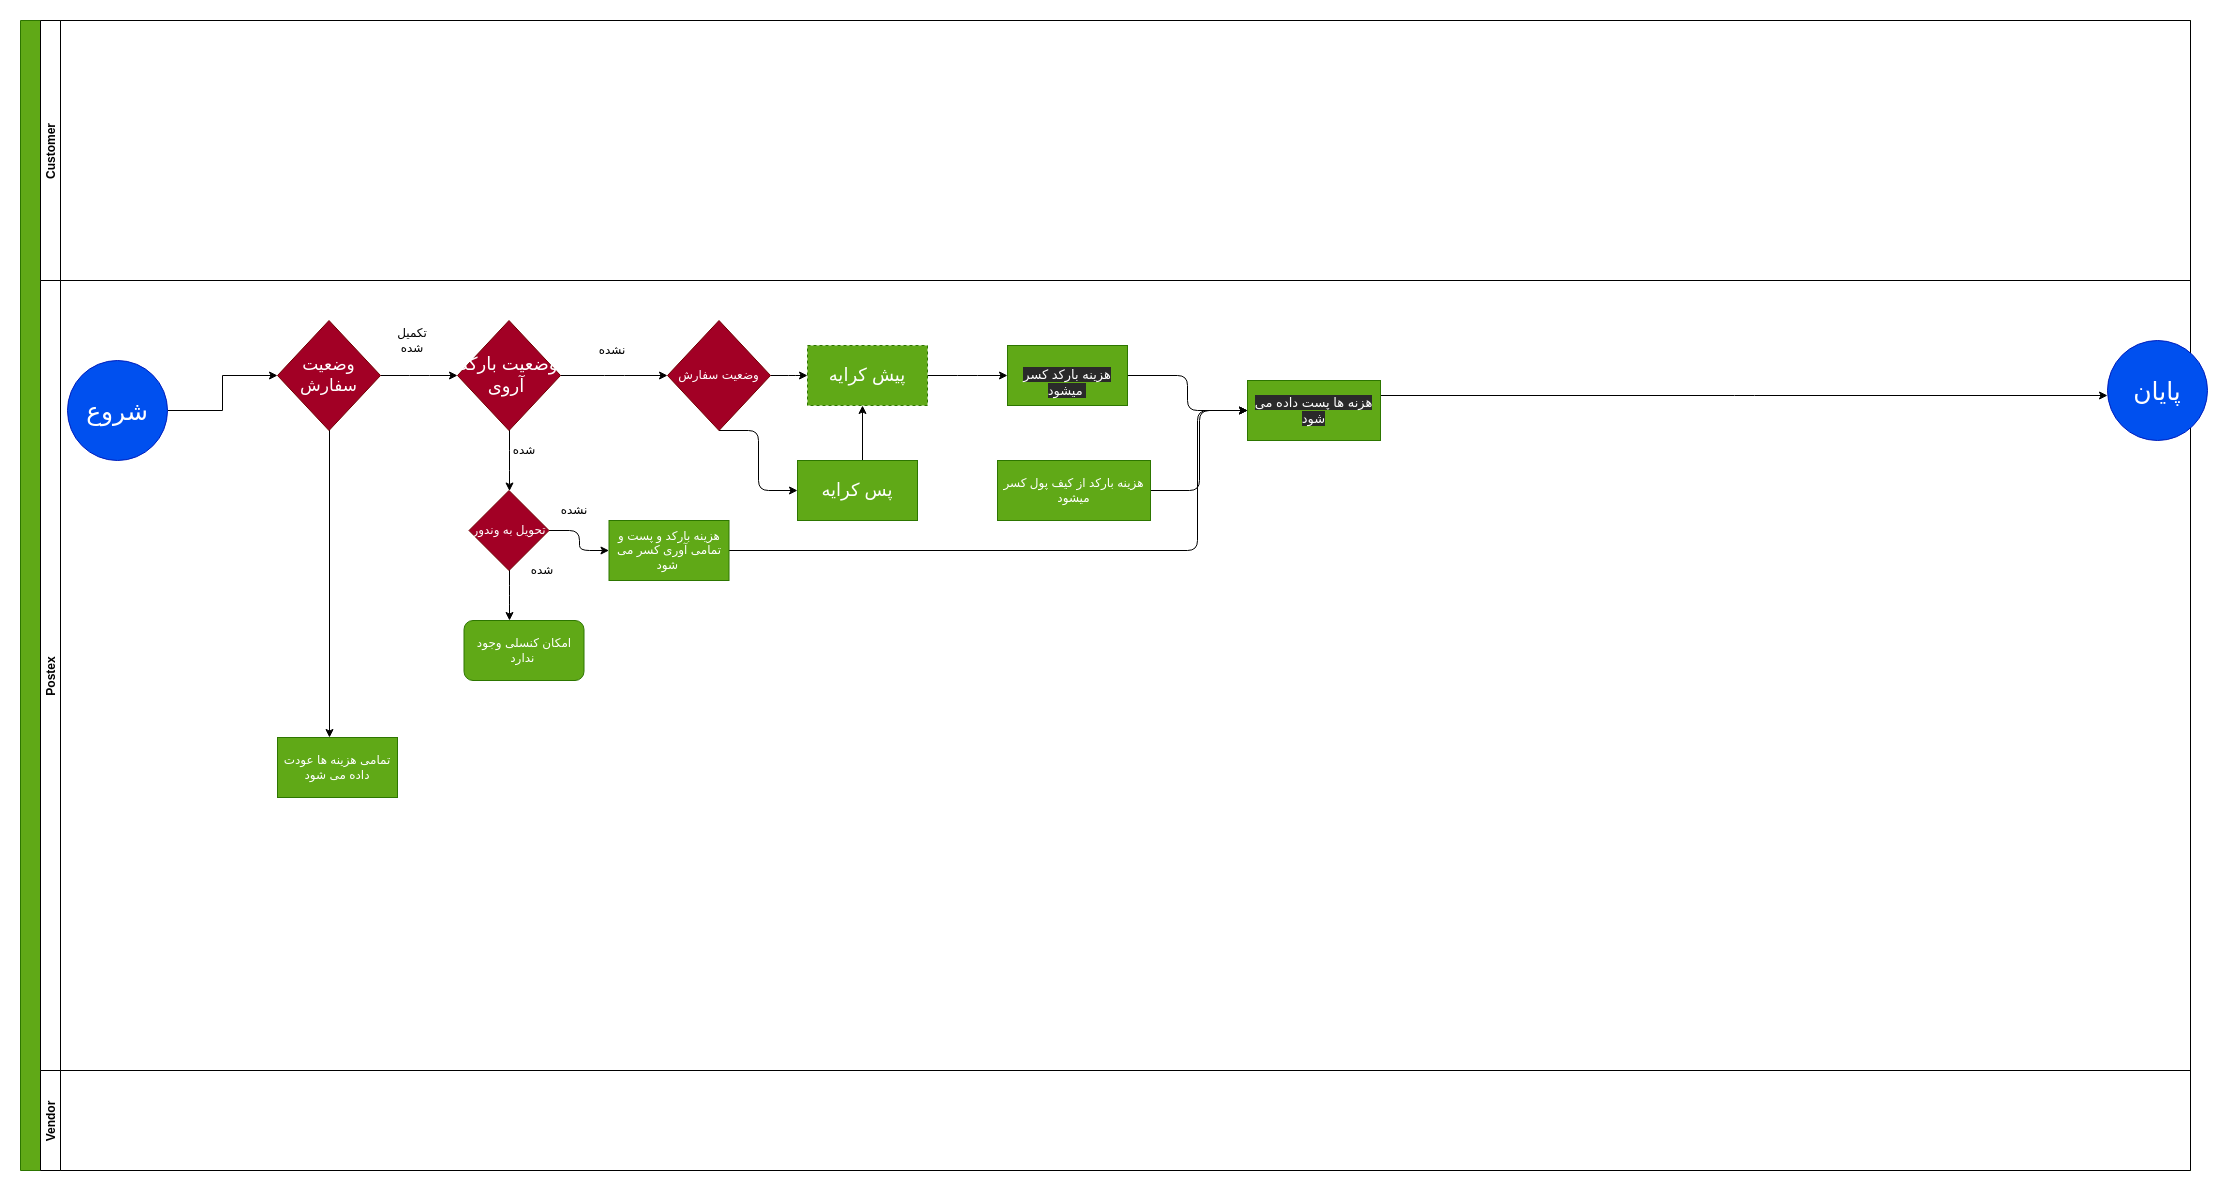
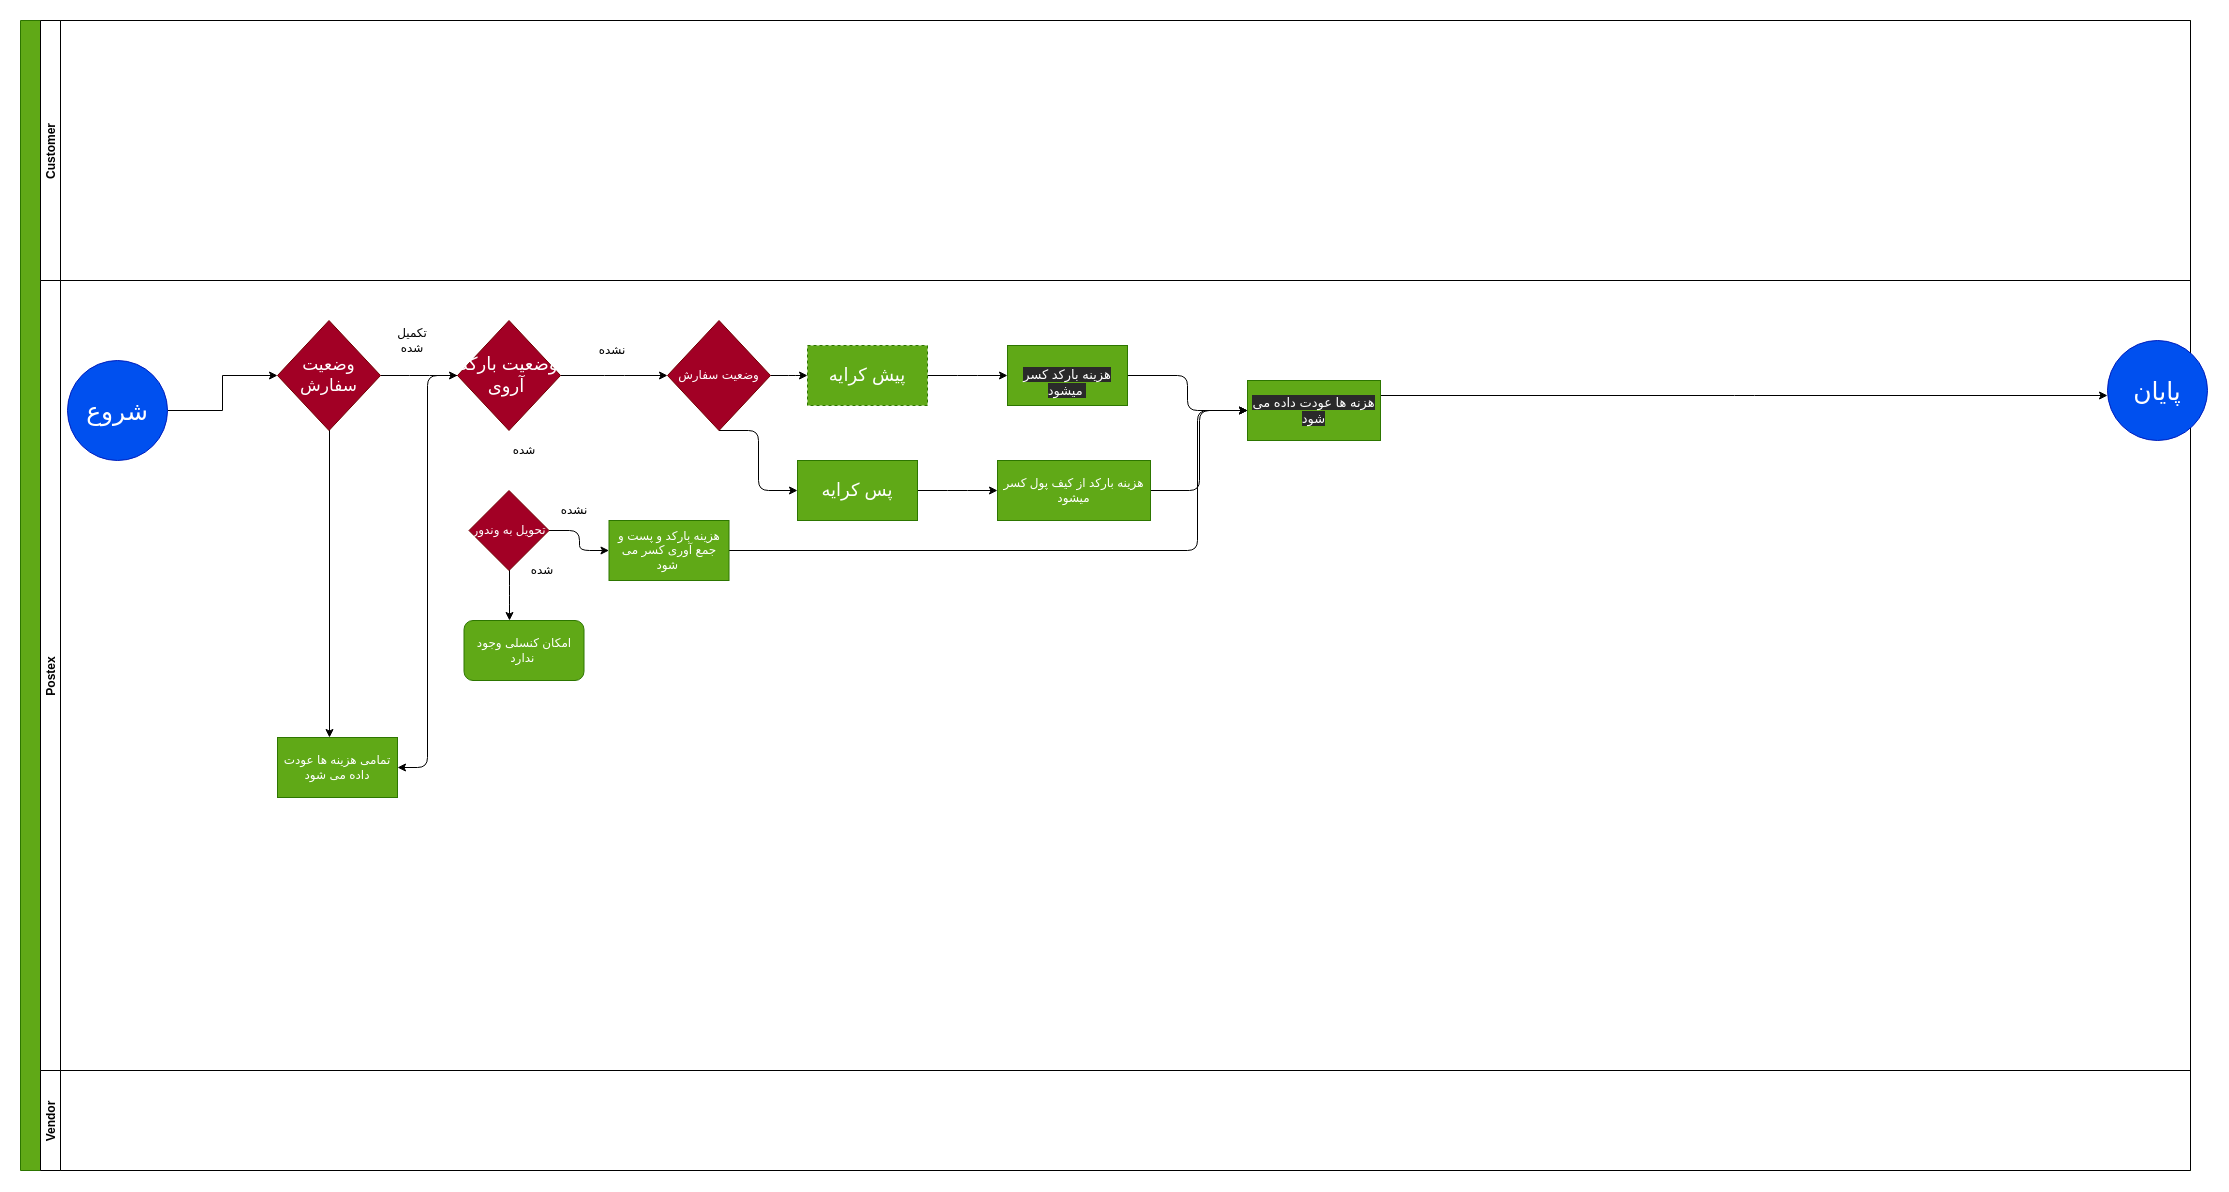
  <mxCell id="0" />
  <mxCell id="1" parent="0" />
  <mxCell id="2" value=" " style="swimlane;childLayout=stackLayout;resizeParent=1;resizeParentMax=0;horizontal=0;startSize=20;horizontalStack=0;fillColor=#60a917;strokeColor=#2D7600;fontColor=#ffffff;fontSize=13;" parent="1" vertex="1"><mxGeometry x="20" y="20" width="2170" height="1150" as="geometry" /></mxCell>
  <mxCell id="3" value="Customer" style="swimlane;startSize=20;horizontal=0;" parent="2" vertex="1"><mxGeometry x="20" width="2150" height="260" as="geometry" /></mxCell>
  <mxCell id="4" value="Postex" style="swimlane;startSize=20;horizontal=0;" parent="2" vertex="1"><mxGeometry x="20" y="260" width="2150" height="790" as="geometry" /></mxCell>
  <mxCell id="5" value="" style="edgeStyle=orthogonalEdgeStyle;rounded=0;orthogonalLoop=1;jettySize=auto;html=1;" parent="4" source="6" target="10" edge="1"><mxGeometry relative="1" as="geometry"><mxPoint x="197" y="90.0" as="targetPoint" /></mxGeometry></mxCell>
  <mxCell id="6" value="&lt;font style=&quot;font-size: 25px&quot;&gt;شروع&lt;/font&gt;" style="ellipse;whiteSpace=wrap;html=1;aspect=fixed;fillColor=#0050ef;strokeColor=#001DBC;fontColor=#ffffff;" parent="4" vertex="1"><mxGeometry x="27" y="80" width="100" height="100" as="geometry" /></mxCell>
  <mxCell id="7" value="&lt;font style=&quot;font-size: 25px&quot;&gt;پایان&lt;/font&gt;" style="ellipse;whiteSpace=wrap;html=1;aspect=fixed;fillColor=#0050ef;strokeColor=#001DBC;fontColor=#ffffff;" parent="4" vertex="1"><mxGeometry x="2067" y="60" width="100" height="100" as="geometry" /></mxCell>
  <mxCell id="8" value="" style="edgeStyle=elbowEdgeStyle;html=1;" parent="4" source="10" target="11" edge="1"><mxGeometry relative="1" as="geometry" /></mxCell>
  <mxCell id="9" style="edgeStyle=elbowEdgeStyle;html=1;exitX=1;exitY=0.5;exitDx=0;exitDy=0;" parent="4" source="10" target="17" edge="1"><mxGeometry relative="1" as="geometry" /></mxCell>
  <mxCell id="10" value="&lt;font style=&quot;font-size: 17px&quot;&gt;وضعیت سفارش&lt;/font&gt;" style="rhombus;whiteSpace=wrap;html=1;fillColor=#a20025;strokeColor=#6F0000;fontColor=#ffffff;" parent="4" vertex="1"><mxGeometry x="237" y="40" width="103" height="110" as="geometry" /></mxCell>
  <mxCell id="11" value="تمامی هزینه ها عودت داده می شود" style="whiteSpace=wrap;html=1;fontColor=#ffffff;strokeColor=#2D7600;fillColor=#60a917;" parent="4" vertex="1"><mxGeometry x="237" y="457" width="120" height="60" as="geometry" /></mxCell>
  <mxCell id="12" value="" style="edgeStyle=elbowEdgeStyle;html=1;" parent="4" source="14" target="21" edge="1"><mxGeometry relative="1" as="geometry" /></mxCell>
  <mxCell id="13" style="edgeStyle=elbowEdgeStyle;html=1;exitX=0.5;exitY=1;exitDx=0;exitDy=0;entryX=0;entryY=0.5;entryDx=0;entryDy=0;" parent="4" source="14" target="23" edge="1"><mxGeometry relative="1" as="geometry" /></mxCell>
  <mxCell id="14" value="وضعیت سفارش" style="rhombus;whiteSpace=wrap;html=1;fillColor=#a20025;strokeColor=#6F0000;fontColor=#ffffff;" parent="4" vertex="1"><mxGeometry x="627" y="40" width="103" height="110" as="geometry" /></mxCell>
  <mxCell id="15" value="" style="edgeStyle=elbowEdgeStyle;html=1;" parent="4" source="17" target="14" edge="1"><mxGeometry relative="1" as="geometry" /></mxCell>
- <mxCell id="16" value="" style="edgeStyle=elbowEdgeStyle;html=1;" parent="4" source="17" target="32" edge="1"><mxGeometry relative="1" as="geometry" /></mxCell>
+ <mxCell id="16" value="" style="edgeStyle=elbowEdgeStyle;html=1;" parent="4" source="17" target="11" edge="1"><mxGeometry relative="1" as="geometry" /></mxCell>
  <mxCell id="17" value="&lt;font style=&quot;font-size: 18px&quot;&gt;وضعیت بارکد آروی&amp;nbsp;&lt;/font&gt;" style="rhombus;whiteSpace=wrap;html=1;fillColor=#a20025;strokeColor=#6F0000;fontColor=#ffffff;" parent="4" vertex="1"><mxGeometry x="417" y="40" width="103" height="110" as="geometry" /></mxCell>
  <mxCell id="18" value="نشده" style="text;html=1;strokeColor=none;fillColor=none;align=center;verticalAlign=middle;whiteSpace=wrap;rounded=0;" parent="4" vertex="1"><mxGeometry x="547" y="60" width="50" height="20" as="geometry" /></mxCell>
  <mxCell id="19" value="شده" style="text;html=1;strokeColor=none;fillColor=none;align=center;verticalAlign=middle;whiteSpace=wrap;rounded=0;" parent="4" vertex="1"><mxGeometry x="458.5" y="160" width="50" height="20" as="geometry" /></mxCell>
  <mxCell id="20" value="" style="edgeStyle=elbowEdgeStyle;html=1;" parent="4" source="21" target="25" edge="1"><mxGeometry relative="1" as="geometry" /></mxCell>
  <mxCell id="21" value="&lt;font style=&quot;font-size: 18px&quot;&gt;پیش کرایه&lt;/font&gt;" style="whiteSpace=wrap;html=1;fontColor=#ffffff;strokeColor=#2D7600;fillColor=#60a917;dashed=1;" parent="4" vertex="1"><mxGeometry x="767" y="65" width="120" height="60" as="geometry" /></mxCell>
- <mxCell id="22" value="" style="edgeStyle=elbowEdgeStyle;html=1;" parent="4" source="23" target="21" edge="1"><mxGeometry relative="1" as="geometry" /></mxCell>
+ <mxCell id="22" value="" style="edgeStyle=elbowEdgeStyle;html=1;" parent="4" source="23" target="29" edge="1"><mxGeometry relative="1" as="geometry" /></mxCell>
  <mxCell id="23" value="&lt;font style=&quot;font-size: 18px&quot;&gt;پس کرایه&lt;/font&gt;" style="whiteSpace=wrap;html=1;fontColor=#ffffff;strokeColor=#2D7600;fillColor=#60a917;" parent="4" vertex="1"><mxGeometry x="757" y="180" width="120" height="60" as="geometry" /></mxCell>
  <mxCell id="24" value="" style="edgeStyle=elbowEdgeStyle;html=1;" parent="4" source="25" target="27" edge="1"><mxGeometry relative="1" as="geometry" /></mxCell>
  <mxCell id="25" value="&lt;br&gt;&lt;span style=&quot;color: rgb(255 , 255 , 255) ; font-family: &amp;#34;helvetica&amp;#34; ; font-size: 13px ; font-style: normal ; font-weight: 400 ; letter-spacing: normal ; text-align: center ; text-indent: 0px ; text-transform: none ; word-spacing: 0px ; background-color: rgb(42 , 42 , 42) ; display: inline ; float: none&quot;&gt;هزینه بارکد کسر میشود&amp;nbsp;&lt;/span&gt;&lt;br&gt;" style="whiteSpace=wrap;html=1;fontColor=#ffffff;strokeColor=#2D7600;fillColor=#60a917;" parent="4" vertex="1"><mxGeometry x="967" y="65" width="120" height="60" as="geometry" /></mxCell>
  <mxCell id="26" style="edgeStyle=elbowEdgeStyle;html=1;exitX=1;exitY=0.25;exitDx=0;exitDy=0;" parent="4" source="27" edge="1"><mxGeometry relative="1" as="geometry"><mxPoint x="2067" y="115" as="targetPoint" /></mxGeometry></mxCell>
- <mxCell id="27" value="&#10;&#10;&lt;span style=&quot;color: rgb(255, 255, 255); font-family: helvetica; font-size: 13px; font-style: normal; font-weight: 400; letter-spacing: normal; text-align: center; text-indent: 0px; text-transform: none; word-spacing: 0px; background-color: rgb(42, 42, 42); display: inline; float: none;&quot;&gt;هزنه ها پست داده می شود&lt;/span&gt;&#10;&#10;" style="whiteSpace=wrap;html=1;fontColor=#ffffff;strokeColor=#2D7600;fillColor=#60a917;" parent="4" vertex="1"><mxGeometry x="1207" y="100" width="133" height="60" as="geometry" /></mxCell>
+ <mxCell id="27" value="&#10;&#10;&lt;span style=&quot;color: rgb(255, 255, 255); font-family: helvetica; font-size: 13px; font-style: normal; font-weight: 400; letter-spacing: normal; text-align: center; text-indent: 0px; text-transform: none; word-spacing: 0px; background-color: rgb(42, 42, 42); display: inline; float: none;&quot;&gt;هزنه ها عودت داده می شود&lt;/span&gt;&#10;&#10;" style="whiteSpace=wrap;html=1;fontColor=#ffffff;strokeColor=#2D7600;fillColor=#60a917;" parent="4" vertex="1"><mxGeometry x="1207" y="100" width="133" height="60" as="geometry" /></mxCell>
  <mxCell id="28" style="edgeStyle=elbowEdgeStyle;html=1;exitX=1;exitY=0.5;exitDx=0;exitDy=0;entryX=0;entryY=0.5;entryDx=0;entryDy=0;" parent="4" source="29" target="27" edge="1"><mxGeometry relative="1" as="geometry" /></mxCell>
  <mxCell id="29" value="هزینه بارکد از کیف پول کسر میشود" style="whiteSpace=wrap;html=1;fontColor=#ffffff;strokeColor=#2D7600;fillColor=#60a917;" parent="4" vertex="1"><mxGeometry x="957" y="180" width="153" height="60" as="geometry" /></mxCell>
  <mxCell id="30" value="" style="edgeStyle=elbowEdgeStyle;html=1;" parent="4" source="32" target="34" edge="1"><mxGeometry relative="1" as="geometry" /></mxCell>
  <mxCell id="31" value="" style="edgeStyle=elbowEdgeStyle;html=1;" parent="4" source="32" target="37" edge="1"><mxGeometry relative="1" as="geometry" /></mxCell>
  <mxCell id="32" value="تحویل به وندور" style="rhombus;whiteSpace=wrap;html=1;fontColor=#ffffff;strokeColor=#6F0000;fillColor=#a20025;" parent="4" vertex="1"><mxGeometry x="428.5" y="210" width="80" height="80" as="geometry" /></mxCell>
  <mxCell id="33" style="edgeStyle=elbowEdgeStyle;html=1;exitX=1;exitY=0.5;exitDx=0;exitDy=0;" parent="4" source="34" target="27" edge="1"><mxGeometry relative="1" as="geometry"><Array as="points"><mxPoint x="1157" y="200" /></Array></mxGeometry></mxCell>
- <mxCell id="34" value="هزینه بارکد و پست و تمامی آوری کسر می شود&amp;nbsp;" style="whiteSpace=wrap;html=1;fontColor=#ffffff;strokeColor=#2D7600;fillColor=#60a917;" parent="4" vertex="1"><mxGeometry x="568.5" y="240" width="120" height="60" as="geometry" /></mxCell>
+ <mxCell id="34" value="هزینه بارکد و پست و جمع آوری کسر می شود&amp;nbsp;" style="whiteSpace=wrap;html=1;fontColor=#ffffff;strokeColor=#2D7600;fillColor=#60a917;" parent="4" vertex="1"><mxGeometry x="568.5" y="240" width="120" height="60" as="geometry" /></mxCell>
  <mxCell id="35" value="نشده" style="text;html=1;strokeColor=none;fillColor=none;align=center;verticalAlign=middle;whiteSpace=wrap;rounded=0;" parent="4" vertex="1"><mxGeometry x="508.5" y="220" width="50" height="20" as="geometry" /></mxCell>
  <mxCell id="36" value="شده" style="text;html=1;strokeColor=none;fillColor=none;align=center;verticalAlign=middle;whiteSpace=wrap;rounded=0;" parent="4" vertex="1"><mxGeometry x="477" y="280" width="50" height="20" as="geometry" /></mxCell>
  <mxCell id="37" value="امکان کنسلی وجود ندارد&amp;nbsp;" style="whiteSpace=wrap;html=1;fontColor=#ffffff;strokeColor=#2D7600;fillColor=#60a917;rounded=1;" parent="4" vertex="1"><mxGeometry x="423.5" y="340" width="120" height="60" as="geometry" /></mxCell>
  <mxCell id="38" value="Vendor" style="swimlane;startSize=20;horizontal=0;" parent="2" vertex="1"><mxGeometry x="20" y="1050" width="2150" height="100" as="geometry" /></mxCell>
  <mxCell id="39" value="تکمیل شده" style="text;html=1;strokeColor=none;fillColor=none;align=center;verticalAlign=middle;whiteSpace=wrap;rounded=0;" parent="1" vertex="1"><mxGeometry x="387" y="330" width="50" height="20" as="geometry" /></mxCell>
